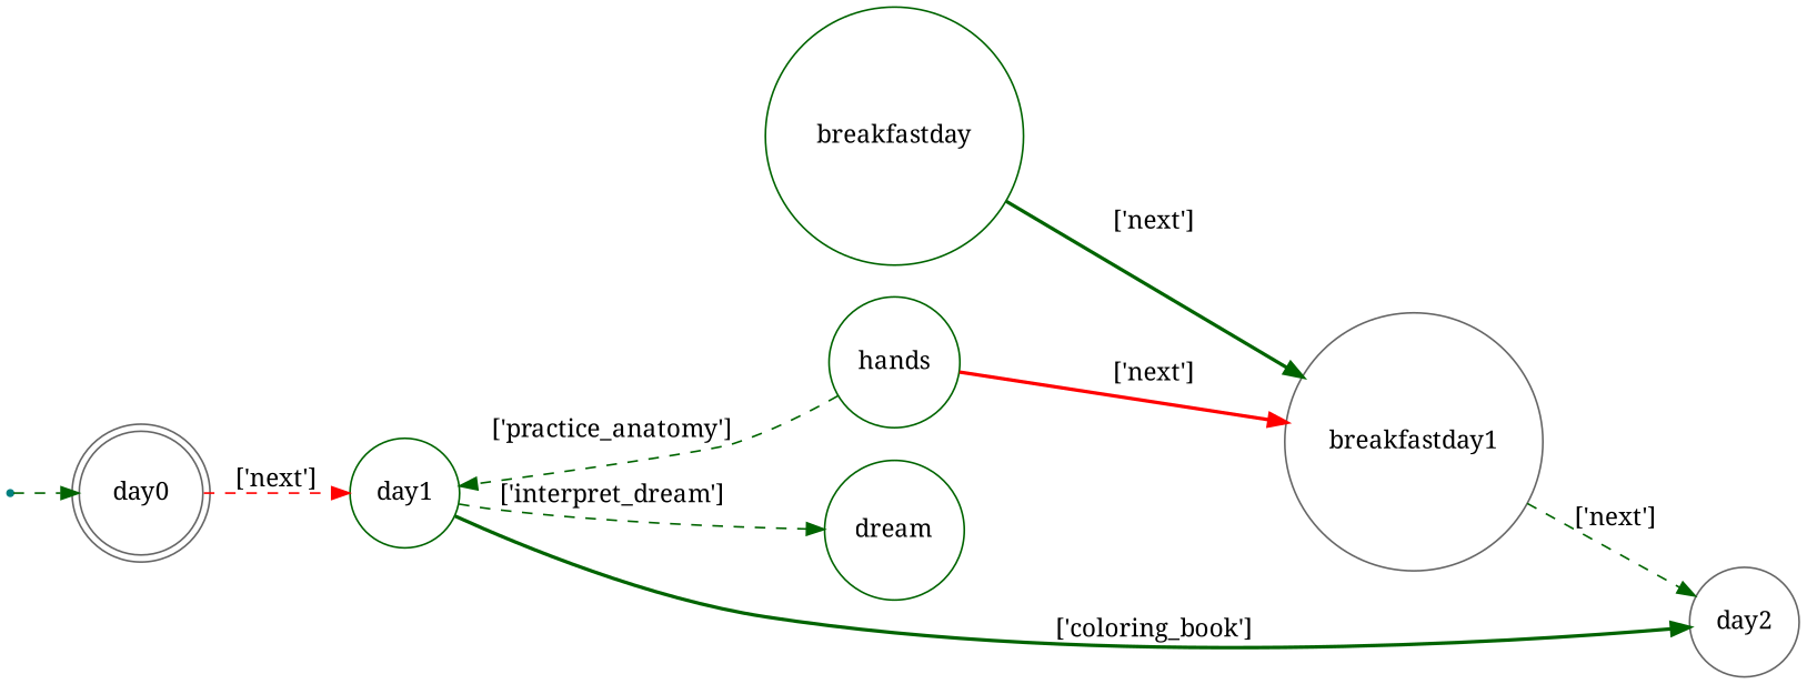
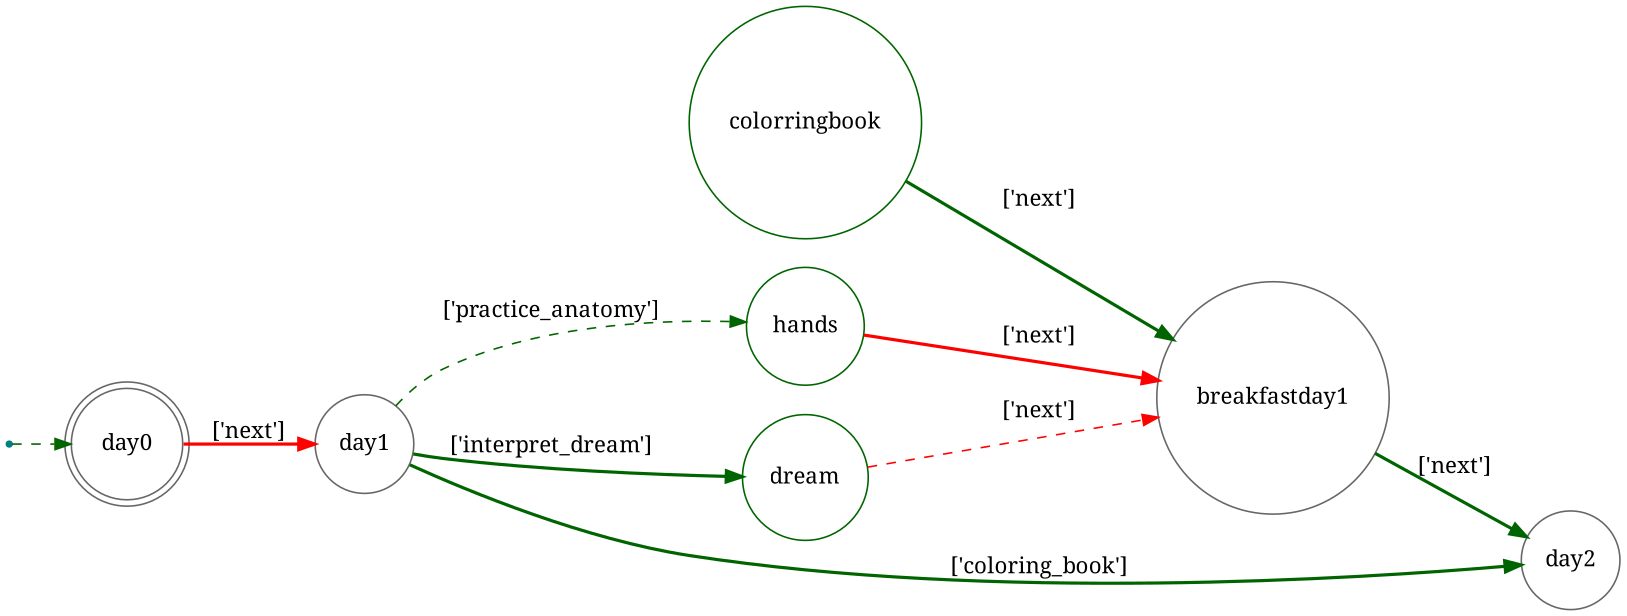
  digraph {
    fontname="Noto Serif"
    rankdir=LR
    node [color=gray40 fontname="Noto Serif" shape=circle]
    edge [color=darkgreen fontname="Noto Serif" style=bold]
    day0 [shape=doublecircle]
-   day1 [color=darkgreen]
+   day1
    hands [color=darkgreen]
    dream [color=darkgreen]
    day2
    qi [color=teal shape=point]
    breakfastday1
-   colorringbook [color=darkgreen label=breakfastday]
-   day0 -> day1 [color=red label="['next']" style=dashed]
-   hands -> day1 [label="['practice_anatomy']" style=dashed]
-   day1 -> dream [label="['interpret_dream']" style=dashed]
+   colorringbook [color=darkgreen]
+   day0 -> day1 [color=red label="['next']"]
+   day1 -> hands [label="['practice_anatomy']" style=dashed]
+   day1 -> dream [label="['interpret_dream']"]
    day1 -> day2 [label="['coloring_book']"]
    hands -> breakfastday1 [color=red label="['next']"]
+   dream -> breakfastday1 [color=red label="['next']" style=dashed]
    qi -> day0 [style=dashed]
-   breakfastday1 -> day2 [label="['next']" style=dashed]
+   breakfastday1 -> day2 [label="['next']"]
    colorringbook -> breakfastday1 [label="['next']"]
  }
